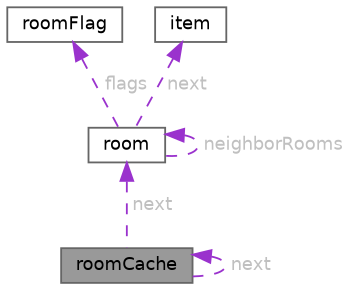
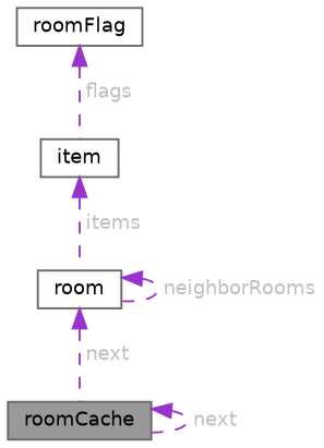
  digraph {
    node [color=gray40 fillcolor=white fontname=Helvetica fontsize=10 shape=box style=filled]
    edge [color=darkorchid3 dir=back fontcolor=grey fontname=Helvetica fontsize=10 labelfontname=Helvetica labelfontsize=10 style=dashed]
    n1 [fillcolor=grey60 fontcolor=black height=0.2 label=roomCache width=0.4]
    n2 [height=0.2 label=room width=0.4]
    n3 [height=0.2 label=roomFlag width=0.4]
    n4 [height=0.2 label=item width=0.4]
    n1 -> n1 [label=" next"]
    n2 -> n1 [label=" next"]
    n2 -> n2 [label=" neighborRooms"]
-   n3 -> n2 [label=" flags"]
-   n4 -> n2 [label=" next"]
+   n3 -> n4 [label=" flags"]
+   n4 -> n2 [label=" items"]
  }
